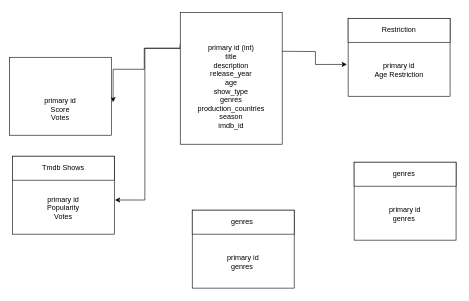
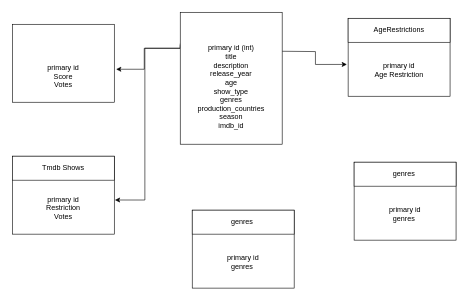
  <mxCell id="0" />
  <mxCell id="1" parent="0" />
  <mxCell id="2" value="" style="edgeStyle=orthogonalEdgeStyle;rounded=0;orthogonalLoop=1;jettySize=auto;html=1;entryX=-0.012;entryY=0.592;entryDx=0;entryDy=0;entryPerimeter=0;" edge="1" parent="1" target="6"><mxGeometry relative="1" as="geometry"><mxPoint x="470" y="85" as="sourcePoint" /><mxPoint x="580" y="50" as="targetPoint" /></mxGeometry></mxCell>
  <mxCell id="3" value="" style="edgeStyle=orthogonalEdgeStyle;rounded=0;orthogonalLoop=1;jettySize=auto;html=1;exitX=0;exitY=0.25;exitDx=0;exitDy=0;entryX=1.018;entryY=0.577;entryDx=0;entryDy=0;entryPerimeter=0;" edge="1" parent="1" source="5" target="8"><mxGeometry relative="1" as="geometry"><Array as="points"><mxPoint x="300" y="80" /><mxPoint x="240" y="80" /><mxPoint x="240" y="115" /></Array></mxGeometry></mxCell>
  <mxCell id="4" value="" style="edgeStyle=orthogonalEdgeStyle;rounded=0;orthogonalLoop=1;jettySize=auto;html=1;entryX=1.006;entryY=0.562;entryDx=0;entryDy=0;entryPerimeter=0;" edge="1" parent="1" target="9"><mxGeometry relative="1" as="geometry"><mxPoint x="300" y="72.25" as="sourcePoint" /><mxPoint x="240" y="330" as="targetPoint" /><Array as="points"><mxPoint x="300" y="80" /><mxPoint x="241" y="80" /><mxPoint x="241" y="333" /></Array></mxGeometry></mxCell>
  <mxCell id="5" value="&lt;br&gt;&lt;br&gt;primary id (int)&lt;br&gt;title&lt;br&gt;description&lt;br&gt;release_year&lt;br&gt;age&lt;br&gt;show_type&lt;br&gt;genres&lt;br&gt;production_countries&lt;br&gt;season&lt;br&gt;imdb_id" style="rounded=0;whiteSpace=wrap;html=1;" vertex="1" parent="1"><mxGeometry x="300" y="20" width="170" height="220" as="geometry" /></mxCell>
  <mxCell id="6" value="&lt;br&gt;&lt;br&gt;&lt;br&gt;primary id&lt;br&gt;Age Restriction" style="rounded=0;whiteSpace=wrap;html=1;" vertex="1" parent="1"><mxGeometry x="580" y="30" width="170" height="130" as="geometry" /></mxCell>
- <mxCell id="7" value="Restriction" style="rounded=0;whiteSpace=wrap;html=1;" vertex="1" parent="1"><mxGeometry x="580" y="30" width="170" height="40" as="geometry" /></mxCell>
- <mxCell id="8" value="&lt;br&gt;&lt;br&gt;&lt;br&gt;primary id&lt;br&gt;Score&lt;br&gt;Votes" style="rounded=0;whiteSpace=wrap;html=1;" vertex="1" parent="1"><mxGeometry x="15" y="95" width="170" height="130" as="geometry" /></mxCell>
- <mxCell id="9" value="&lt;br&gt;&lt;br&gt;&lt;br&gt;primary id&lt;br&gt;Popularity&lt;br&gt;Votes" style="rounded=0;whiteSpace=wrap;html=1;" vertex="1" parent="1"><mxGeometry x="20" y="260" width="170" height="130" as="geometry" /></mxCell>
+ <mxCell id="7" value="AgeRestrictions" style="rounded=0;whiteSpace=wrap;html=1;" vertex="1" parent="1"><mxGeometry x="580" y="30" width="170" height="40" as="geometry" /></mxCell>
+ <mxCell id="8" value="&lt;br&gt;&lt;br&gt;&lt;br&gt;primary id&lt;br&gt;Score&lt;br&gt;Votes" style="rounded=0;whiteSpace=wrap;html=1;" vertex="1" parent="1"><mxGeometry x="20" y="40" width="170" height="130" as="geometry" /></mxCell>
+ <mxCell id="9" value="&lt;br&gt;&lt;br&gt;&lt;br&gt;primary id&lt;br&gt;Restriction&lt;br&gt;Votes" style="rounded=0;whiteSpace=wrap;html=1;" vertex="1" parent="1"><mxGeometry x="20" y="260" width="170" height="130" as="geometry" /></mxCell>
  <mxCell id="10" value="Tmdb Shows" style="rounded=0;whiteSpace=wrap;html=1;" vertex="1" parent="1"><mxGeometry x="20" y="260" width="170" height="40" as="geometry" /></mxCell>
  <mxCell id="11" value="&lt;br&gt;&lt;br&gt;&lt;br&gt;primary id&lt;br&gt;genres&amp;nbsp;" style="rounded=0;whiteSpace=wrap;html=1;" vertex="1" parent="1"><mxGeometry x="590" y="270" width="170" height="130" as="geometry" /></mxCell>
  <mxCell id="12" value="genres&amp;nbsp;" style="rounded=0;whiteSpace=wrap;html=1;" vertex="1" parent="1"><mxGeometry x="590" y="270" width="170" height="40" as="geometry" /></mxCell>
  <mxCell id="13" value="&lt;br&gt;&lt;br&gt;&lt;br&gt;primary id&lt;br&gt;genres&amp;nbsp;" style="rounded=0;whiteSpace=wrap;html=1;" vertex="1" parent="1"><mxGeometry x="320" y="350" width="170" height="130" as="geometry" /></mxCell>
  <mxCell id="14" value="genres&amp;nbsp;" style="rounded=0;whiteSpace=wrap;html=1;" vertex="1" parent="1"><mxGeometry x="320" y="350" width="170" height="40" as="geometry" /></mxCell>
